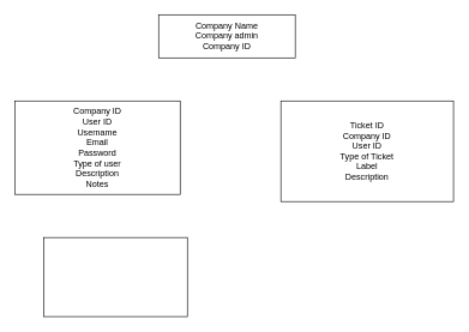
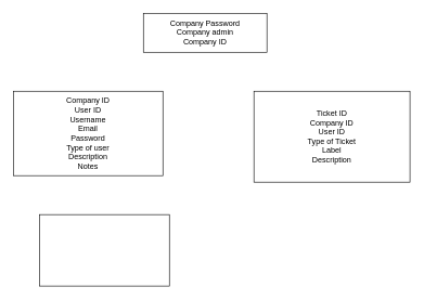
  <mxCell id="0" />
  <mxCell id="1" parent="0" />
- <mxCell id="2" value="Company Name&lt;br&gt;Company admin&lt;br&gt;Company ID" style="rounded=0;whiteSpace=wrap;html=1;" vertex="1" parent="1"><mxGeometry x="220" y="20" width="190" height="60" as="geometry" /></mxCell>
+ <mxCell id="2" value="Company Password&lt;br&gt;Company admin&lt;br&gt;Company ID" style="rounded=0;whiteSpace=wrap;html=1;" vertex="1" parent="1"><mxGeometry x="220" y="20" width="190" height="60" as="geometry" /></mxCell>
  <mxCell id="3" value="Company ID&lt;br&gt;User ID&lt;br&gt;Username&lt;br&gt;Email&lt;br&gt;Password&lt;br&gt;Type of user&lt;br&gt;Description&lt;br&gt;Notes" style="rounded=0;whiteSpace=wrap;html=1;" vertex="1" parent="1"><mxGeometry x="20" y="140" width="230" height="130" as="geometry" /></mxCell>
  <mxCell id="4" style="edgeStyle=orthogonalEdgeStyle;rounded=0;orthogonalLoop=1;jettySize=auto;html=1;exitX=0.5;exitY=1;exitDx=0;exitDy=0;" edge="1" parent="1" source="3" target="3"><mxGeometry relative="1" as="geometry" /></mxCell>
  <mxCell id="5" value="Ticket ID&lt;br&gt;Company ID&lt;br&gt;User ID&lt;div&gt;Type of Ticket&lt;/div&gt;&lt;div&gt;Label&lt;/div&gt;&lt;div&gt;Description&lt;/div&gt;" style="rounded=0;whiteSpace=wrap;html=1;" vertex="1" parent="1"><mxGeometry x="390" y="140" width="240" height="140" as="geometry" /></mxCell>
  <mxCell id="6" value="" style="rounded=0;whiteSpace=wrap;html=1;" vertex="1" parent="1"><mxGeometry x="60" y="330" width="200" height="110" as="geometry" /></mxCell>
